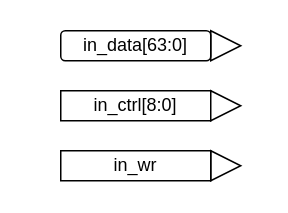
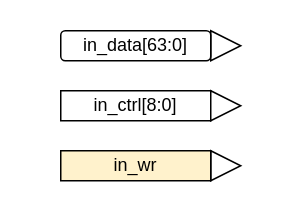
  <mxCell id="0" />
  <mxCell id="1" parent="0" />
  <mxCell id="2" value="" style="group" vertex="1" connectable="0" parent="1"><mxGeometry x="20" y="20" width="150" height="20" as="geometry" /></mxCell>
  <mxCell id="3" value="" style="triangle;whiteSpace=wrap;html=1;" vertex="1" parent="2"><mxGeometry x="120" width="20" height="20" as="geometry" /></mxCell>
  <mxCell id="4" value="in_data[63:0]" style="whiteSpace=wrap;html=1;rounded=1;" vertex="1" parent="2"><mxGeometry x="20" width="100" height="20" as="geometry" /></mxCell>
  <mxCell id="5" value="" style="group" vertex="1" connectable="0" parent="1"><mxGeometry x="20" y="100" width="150" height="20" as="geometry" /></mxCell>
  <mxCell id="6" value="" style="triangle;whiteSpace=wrap;html=1;" vertex="1" parent="5"><mxGeometry x="120" width="20" height="20" as="geometry" /></mxCell>
- <mxCell id="7" value="in_wr" style="rounded=0;whiteSpace=wrap;html=1;" vertex="1" parent="1"><mxGeometry x="40" y="100" width="100" height="20" as="geometry" /></mxCell>
+ <mxCell id="7" value="in_wr" style="rounded=0;whiteSpace=wrap;html=1;fillColor=#fff2cc;" vertex="1" parent="1"><mxGeometry x="40" y="100" width="100" height="20" as="geometry" /></mxCell>
  <mxCell id="8" value="in_ctrl[8:0]" style="rounded=0;whiteSpace=wrap;html=1;" vertex="1" parent="1"><mxGeometry x="40" y="60" width="100" height="20" as="geometry" /></mxCell>
  <mxCell id="9" value="" style="triangle;whiteSpace=wrap;html=1;" vertex="1" parent="1"><mxGeometry x="140" y="60" width="20" height="20" as="geometry" /></mxCell>
